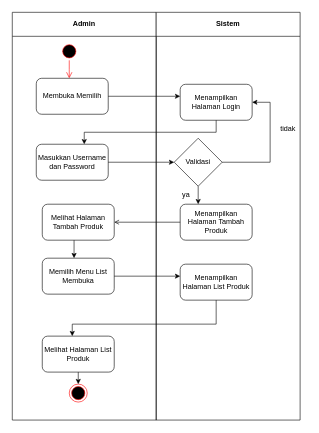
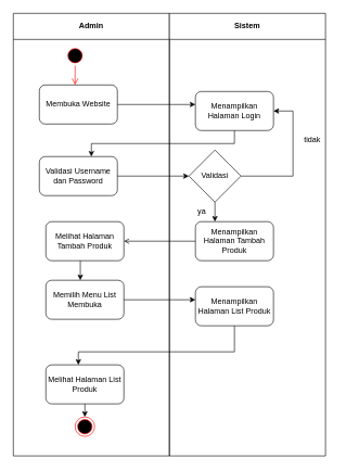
  <mxCell id="0" />
  <mxCell id="1" parent="0" />
  <mxCell id="2" value="Admin" style="swimlane;whiteSpace=wrap;html=1;startSize=40;" vertex="1" parent="1"><mxGeometry x="20" y="20" width="240" height="680" as="geometry" /></mxCell>
  <mxCell id="3" value="" style="ellipse;html=1;shape=startState;fillColor=#000000;strokeColor=#ff0000;" vertex="1" parent="2"><mxGeometry x="80" y="50" width="30" height="30" as="geometry" /></mxCell>
  <mxCell id="4" value="" style="edgeStyle=orthogonalEdgeStyle;html=1;verticalAlign=bottom;endArrow=open;endSize=8;strokeColor=#ff0000;rounded=0;" edge="1" source="3" parent="2"><mxGeometry relative="1" as="geometry"><mxPoint x="95" y="110" as="targetPoint" /></mxGeometry></mxCell>
- <mxCell id="5" value="Membuka Memilih" style="rounded=1;whiteSpace=wrap;html=1;" vertex="1" parent="2"><mxGeometry x="40" y="110" width="120" height="60" as="geometry" /></mxCell>
- <mxCell id="6" value="Masukkan Username dan Password" style="rounded=1;whiteSpace=wrap;html=1;" vertex="1" parent="2"><mxGeometry x="40" y="220" width="120" height="60" as="geometry" /></mxCell>
+ <mxCell id="5" value="Membuka Website" style="rounded=1;whiteSpace=wrap;html=1;" vertex="1" parent="2"><mxGeometry x="40" y="110" width="120" height="60" as="geometry" /></mxCell>
+ <mxCell id="6" value="Validasi Username dan Password" style="rounded=1;whiteSpace=wrap;html=1;" vertex="1" parent="2"><mxGeometry x="40" y="220" width="120" height="60" as="geometry" /></mxCell>
  <mxCell id="7" value="Melihat Halaman Tambah Produk" style="rounded=1;whiteSpace=wrap;html=1;" vertex="1" parent="2"><mxGeometry x="50" y="320" width="120" height="60" as="geometry" /></mxCell>
  <mxCell id="8" value="" style="endArrow=classic;html=1;rounded=0;exitX=0.442;exitY=1;exitDx=0;exitDy=0;exitPerimeter=0;" edge="1" parent="2" source="7"><mxGeometry width="50" height="50" relative="1" as="geometry"><mxPoint x="280" y="550" as="sourcePoint" /><mxPoint x="103" y="410" as="targetPoint" /></mxGeometry></mxCell>
  <mxCell id="9" value="Memilih Menu List Membuka" style="rounded=1;whiteSpace=wrap;html=1;" vertex="1" parent="2"><mxGeometry x="50" y="410" width="120" height="60" as="geometry" /></mxCell>
  <mxCell id="10" value="Melihat Halaman List Produk" style="rounded=1;whiteSpace=wrap;html=1;" vertex="1" parent="2"><mxGeometry x="50" y="540" width="120" height="60" as="geometry" /></mxCell>
  <mxCell id="11" value="" style="ellipse;html=1;shape=endState;fillColor=#000000;strokeColor=#ff0000;" vertex="1" parent="2"><mxGeometry x="95" y="620" width="30" height="30" as="geometry" /></mxCell>
  <mxCell id="12" value="Sistem" style="swimlane;whiteSpace=wrap;html=1;startSize=40;" vertex="1" parent="1"><mxGeometry x="260" y="20" width="240" height="680" as="geometry" /></mxCell>
  <mxCell id="13" value="Menampilkan Halaman Login" style="rounded=1;whiteSpace=wrap;html=1;" vertex="1" parent="12"><mxGeometry x="40" y="120" width="120" height="60" as="geometry" /></mxCell>
  <mxCell id="14" value="Validasi" style="rhombus;whiteSpace=wrap;html=1;" vertex="1" parent="12"><mxGeometry x="30" y="210" width="80" height="80" as="geometry" /></mxCell>
  <mxCell id="15" value="ya" style="text;html=1;align=center;verticalAlign=middle;whiteSpace=wrap;rounded=0;" vertex="1" parent="12"><mxGeometry x="20" y="290" width="60" height="30" as="geometry" /></mxCell>
  <mxCell id="16" value="Menampilkan Halaman Tambah Produk" style="rounded=1;whiteSpace=wrap;html=1;" vertex="1" parent="12"><mxGeometry x="40" y="320" width="120" height="60" as="geometry" /></mxCell>
  <mxCell id="17" value="" style="endArrow=none;html=1;rounded=0;" edge="1" parent="12"><mxGeometry width="50" height="50" relative="1" as="geometry"><mxPoint x="-120" y="200" as="sourcePoint" /><mxPoint x="100" y="200" as="targetPoint" /></mxGeometry></mxCell>
  <mxCell id="18" value="tidak" style="text;html=1;align=center;verticalAlign=middle;whiteSpace=wrap;rounded=0;" vertex="1" parent="12"><mxGeometry x="190" y="180" width="60" height="30" as="geometry" /></mxCell>
  <mxCell id="19" value="" style="endArrow=none;html=1;rounded=0;" edge="1" parent="12"><mxGeometry width="50" height="50" relative="1" as="geometry"><mxPoint x="110" y="250" as="sourcePoint" /><mxPoint x="190" y="250" as="targetPoint" /></mxGeometry></mxCell>
  <mxCell id="20" value="Menampilkan Halaman List Produk" style="rounded=1;whiteSpace=wrap;html=1;" vertex="1" parent="12"><mxGeometry x="40" y="420" width="120" height="60" as="geometry" /></mxCell>
  <mxCell id="21" value="" style="endArrow=classic;html=1;rounded=0;exitX=1;exitY=0.5;exitDx=0;exitDy=0;" edge="1" parent="1" source="5"><mxGeometry width="50" height="50" relative="1" as="geometry"><mxPoint x="300" y="370" as="sourcePoint" /><mxPoint x="300" y="160" as="targetPoint" /></mxGeometry></mxCell>
  <mxCell id="22" value="" style="endArrow=classic;html=1;rounded=0;exitX=1;exitY=0.5;exitDx=0;exitDy=0;" edge="1" parent="1" source="6"><mxGeometry width="50" height="50" relative="1" as="geometry"><mxPoint x="300" y="370" as="sourcePoint" /><mxPoint x="290" y="270" as="targetPoint" /></mxGeometry></mxCell>
  <mxCell id="23" value="" style="endArrow=classic;html=1;rounded=0;exitX=0.5;exitY=1;exitDx=0;exitDy=0;" edge="1" parent="1" source="14"><mxGeometry width="50" height="50" relative="1" as="geometry"><mxPoint x="300" y="370" as="sourcePoint" /><mxPoint x="330" y="340" as="targetPoint" /></mxGeometry></mxCell>
  <mxCell id="24" value="" style="endArrow=open;html=1;rounded=0;exitX=0;exitY=0.5;exitDx=0;exitDy=0;entryX=1;entryY=0.5;entryDx=0;entryDy=0;" edge="1" parent="1" source="16" target="7"><mxGeometry width="50" height="50" relative="1" as="geometry"><mxPoint x="290" y="580" as="sourcePoint" /><mxPoint x="190" y="570" as="targetPoint" /></mxGeometry></mxCell>
  <mxCell id="25" value="" style="endArrow=none;html=1;rounded=0;entryX=0.5;entryY=1;entryDx=0;entryDy=0;" edge="1" parent="1" target="13"><mxGeometry width="50" height="50" relative="1" as="geometry"><mxPoint x="360" y="220" as="sourcePoint" /><mxPoint x="350" y="210" as="targetPoint" /></mxGeometry></mxCell>
  <mxCell id="26" value="" style="endArrow=classic;html=1;rounded=0;" edge="1" parent="1"><mxGeometry width="50" height="50" relative="1" as="geometry"><mxPoint x="140" y="220" as="sourcePoint" /><mxPoint x="140" y="240" as="targetPoint" /></mxGeometry></mxCell>
  <mxCell id="27" value="" style="endArrow=none;html=1;rounded=0;" edge="1" parent="1"><mxGeometry width="50" height="50" relative="1" as="geometry"><mxPoint x="450" y="170" as="sourcePoint" /><mxPoint x="450" y="270" as="targetPoint" /></mxGeometry></mxCell>
  <mxCell id="28" value="" style="endArrow=classic;html=1;rounded=0;entryX=1;entryY=0.5;entryDx=0;entryDy=0;" edge="1" parent="1" target="13"><mxGeometry width="50" height="50" relative="1" as="geometry"><mxPoint x="450" y="170" as="sourcePoint" /><mxPoint x="360" y="350" as="targetPoint" /></mxGeometry></mxCell>
  <mxCell id="29" value="" style="endArrow=classic;html=1;rounded=0;exitX=1;exitY=0.5;exitDx=0;exitDy=0;" edge="1" parent="1" source="9"><mxGeometry width="50" height="50" relative="1" as="geometry"><mxPoint x="310" y="400" as="sourcePoint" /><mxPoint x="300" y="460" as="targetPoint" /></mxGeometry></mxCell>
  <mxCell id="30" value="" style="endArrow=none;html=1;rounded=0;exitX=0.5;exitY=1;exitDx=0;exitDy=0;" edge="1" parent="1" source="20"><mxGeometry width="50" height="50" relative="1" as="geometry"><mxPoint x="310" y="400" as="sourcePoint" /><mxPoint x="360" y="540" as="targetPoint" /></mxGeometry></mxCell>
  <mxCell id="31" value="" style="endArrow=none;html=1;rounded=0;" edge="1" parent="1"><mxGeometry width="50" height="50" relative="1" as="geometry"><mxPoint x="360" y="540" as="sourcePoint" /><mxPoint x="120" y="540" as="targetPoint" /></mxGeometry></mxCell>
  <mxCell id="32" value="" style="endArrow=classic;html=1;rounded=0;" edge="1" parent="1"><mxGeometry width="50" height="50" relative="1" as="geometry"><mxPoint x="120" y="540" as="sourcePoint" /><mxPoint x="120" y="560" as="targetPoint" /></mxGeometry></mxCell>
  <mxCell id="33" value="" style="endArrow=classic;html=1;rounded=0;exitX=0.5;exitY=1;exitDx=0;exitDy=0;" edge="1" parent="1" source="10"><mxGeometry width="50" height="50" relative="1" as="geometry"><mxPoint x="310" y="400" as="sourcePoint" /><mxPoint x="130" y="640" as="targetPoint" /></mxGeometry></mxCell>
